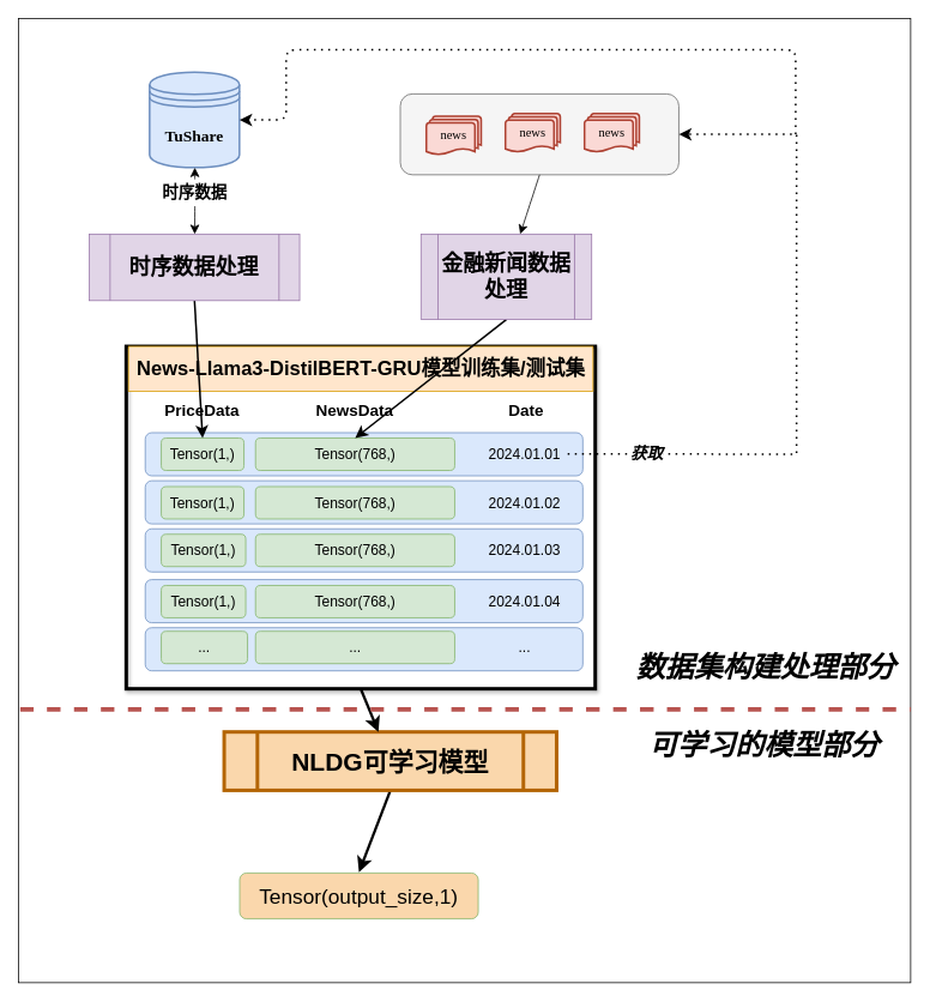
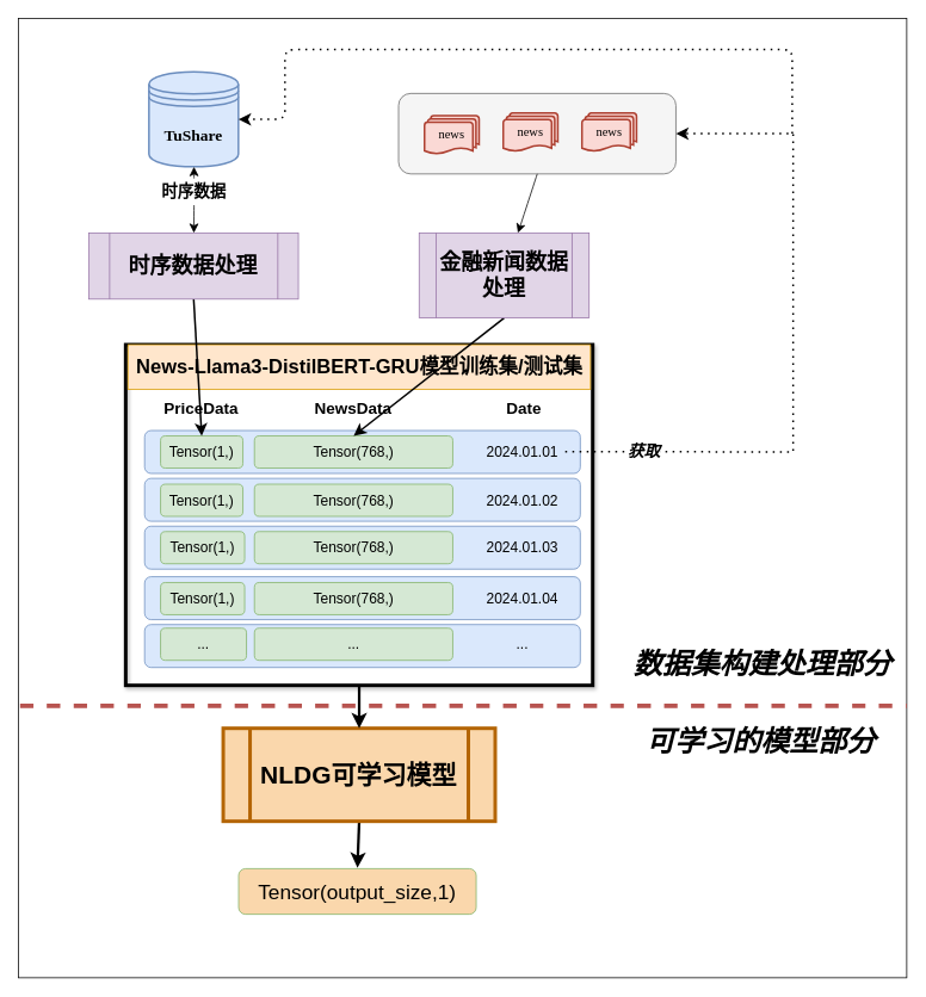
  <mxCell id="0" />
  <mxCell id="1" parent="0" />
  <mxCell id="2" value="" style="rounded=0;whiteSpace=wrap;html=1;" vertex="1" parent="1"><mxGeometry x="20" y="20" width="993" height="1073" as="geometry" /></mxCell>
  <mxCell id="3" value="" style="group" vertex="1" connectable="0" parent="1"><mxGeometry x="140" y="385" width="533" height="381" as="geometry" /></mxCell>
  <mxCell id="4" value="" style="rounded=1;whiteSpace=wrap;html=1;fillColor=#dae8fc;strokeColor=#6c8ebf;fontSize=16;" vertex="1" parent="3"><mxGeometry x="21.158" y="313" width="486.984" height="48" as="geometry" /></mxCell>
  <mxCell id="5" value="" style="rounded=1;whiteSpace=wrap;html=1;fillColor=#dae8fc;strokeColor=#6c8ebf;fontSize=16;" vertex="1" parent="3"><mxGeometry x="21.158" y="259.5" width="486.984" height="48" as="geometry" /></mxCell>
  <mxCell id="6" value="" style="rounded=1;whiteSpace=wrap;html=1;fillColor=#dae8fc;strokeColor=#6c8ebf;fontSize=16;" vertex="1" parent="3"><mxGeometry x="21.158" y="203" width="486.984" height="48" as="geometry" /></mxCell>
  <mxCell id="7" value="" style="rounded=1;whiteSpace=wrap;html=1;fillColor=#dae8fc;strokeColor=#6c8ebf;fontSize=16;" vertex="1" parent="3"><mxGeometry x="21.158" y="149.5" width="486.984" height="48" as="geometry" /></mxCell>
  <mxCell id="8" value="" style="rounded=0;whiteSpace=wrap;html=1;fillColor=none;fontSize=16;strokeWidth=4;perimeterSpacing=0;glass=0;shadow=1;" vertex="1" parent="3"><mxGeometry width="522" height="381" as="geometry" /></mxCell>
  <mxCell id="9" value="" style="rounded=1;whiteSpace=wrap;html=1;fillColor=#dae8fc;strokeColor=#6c8ebf;fontSize=16;" vertex="1" parent="3"><mxGeometry x="21.158" y="96" width="486.984" height="48" as="geometry" /></mxCell>
  <mxCell id="10" value="&lt;b style=&quot;&quot;&gt;&lt;font style=&quot;font-size: 22px;&quot;&gt;News-Llama3-DistilBERT-GRU模型训练集/测试集&lt;/font&gt;&lt;/b&gt;" style="text;html=1;align=center;verticalAlign=middle;whiteSpace=wrap;rounded=0;fontSize=16;fillColor=#ffe6cc;strokeColor=#d79b00;" vertex="1" parent="3"><mxGeometry x="2.5" width="517" height="50" as="geometry" /></mxCell>
  <mxCell id="11" value="Tensor(1,)" style="rounded=1;whiteSpace=wrap;html=1;fillColor=#d5e8d4;strokeColor=#82b366;fontSize=16;" vertex="1" parent="3"><mxGeometry x="38.97" y="102" width="92.03" height="36" as="geometry" /></mxCell>
  <mxCell id="12" value="&lt;font style=&quot;font-size: 16px;&quot;&gt;Tensor(768,)&lt;/font&gt;" style="rounded=1;whiteSpace=wrap;html=1;fillColor=#d5e8d4;strokeColor=#82b366;fontSize=16;" vertex="1" parent="3"><mxGeometry x="143.894" y="102" width="221.716" height="36" as="geometry" /></mxCell>
  <mxCell id="13" value="&lt;font style=&quot;font-size: 18px;&quot;&gt;&lt;b&gt;PriceData&lt;/b&gt;&lt;/font&gt;" style="text;html=1;align=center;verticalAlign=middle;whiteSpace=wrap;rounded=0;fontSize=16;" vertex="1" parent="3"><mxGeometry x="41.432" y="57" width="87.103" height="29" as="geometry" /></mxCell>
  <mxCell id="14" value="&lt;font style=&quot;font-size: 18px;&quot;&gt;&lt;b&gt;NewsData&lt;/b&gt;&lt;/font&gt;" style="text;html=1;align=center;verticalAlign=middle;whiteSpace=wrap;rounded=0;fontSize=16;" vertex="1" parent="3"><mxGeometry x="211.201" y="57" width="87.103" height="29" as="geometry" /></mxCell>
  <mxCell id="15" value="2024.01.01" style="text;html=1;align=center;verticalAlign=middle;whiteSpace=wrap;rounded=0;fontSize=16;" vertex="1" parent="3"><mxGeometry x="396.295" y="104" width="95.021" height="31" as="geometry" /></mxCell>
  <mxCell id="16" value="Tensor(1,)" style="rounded=1;whiteSpace=wrap;html=1;fillColor=#d5e8d4;strokeColor=#82b366;fontSize=16;" vertex="1" parent="3"><mxGeometry x="38.97" y="156" width="92.03" height="36" as="geometry" /></mxCell>
  <mxCell id="17" value="Tensor(768,)" style="rounded=1;whiteSpace=wrap;html=1;fillColor=#d5e8d4;strokeColor=#82b366;fontSize=16;" vertex="1" parent="3"><mxGeometry x="143.894" y="156" width="221.716" height="36" as="geometry" /></mxCell>
  <mxCell id="18" value="2024.01.02" style="text;html=1;align=center;verticalAlign=middle;whiteSpace=wrap;rounded=0;fontSize=16;" vertex="1" parent="3"><mxGeometry x="396.295" y="158" width="95.021" height="31" as="geometry" /></mxCell>
  <mxCell id="19" value="Tensor(1,)" style="rounded=1;whiteSpace=wrap;html=1;fillColor=#d5e8d4;strokeColor=#82b366;fontSize=16;" vertex="1" parent="3"><mxGeometry x="38.97" y="209" width="94.03" height="36" as="geometry" /></mxCell>
  <mxCell id="20" value="Tensor(768,)" style="rounded=1;whiteSpace=wrap;html=1;fillColor=#d5e8d4;strokeColor=#82b366;fontSize=16;" vertex="1" parent="3"><mxGeometry x="143.894" y="209" width="221.716" height="36" as="geometry" /></mxCell>
  <mxCell id="21" value="2024.01.03" style="text;html=1;align=center;verticalAlign=middle;whiteSpace=wrap;rounded=0;fontSize=16;" vertex="1" parent="3"><mxGeometry x="396.295" y="211" width="95.021" height="31" as="geometry" /></mxCell>
  <mxCell id="22" value="Tensor(1,)" style="rounded=1;whiteSpace=wrap;html=1;fillColor=#d5e8d4;strokeColor=#82b366;fontSize=16;" vertex="1" parent="3"><mxGeometry x="38.97" y="266" width="94.03" height="36" as="geometry" /></mxCell>
  <mxCell id="23" value="Tensor(768,)" style="rounded=1;whiteSpace=wrap;html=1;fillColor=#d5e8d4;strokeColor=#82b366;fontSize=16;" vertex="1" parent="3"><mxGeometry x="143.894" y="266" width="221.716" height="36" as="geometry" /></mxCell>
  <mxCell id="24" value="2024.01.04" style="text;html=1;align=center;verticalAlign=middle;whiteSpace=wrap;rounded=0;fontSize=16;" vertex="1" parent="3"><mxGeometry x="396.295" y="268" width="95.021" height="31" as="geometry" /></mxCell>
  <mxCell id="25" value="..." style="rounded=1;whiteSpace=wrap;html=1;fillColor=#d5e8d4;strokeColor=#82b366;fontSize=16;" vertex="1" parent="3"><mxGeometry x="38.97" y="317" width="96.03" height="36" as="geometry" /></mxCell>
  <mxCell id="26" value="..." style="rounded=1;whiteSpace=wrap;html=1;fillColor=#d5e8d4;strokeColor=#82b366;fontSize=16;" vertex="1" parent="3"><mxGeometry x="143.894" y="317" width="221.716" height="36" as="geometry" /></mxCell>
  <mxCell id="27" value="..." style="text;html=1;align=center;verticalAlign=middle;whiteSpace=wrap;rounded=0;fontSize=16;" vertex="1" parent="3"><mxGeometry x="396.295" y="319" width="95.021" height="31" as="geometry" /></mxCell>
  <mxCell id="28" value="&lt;font style=&quot;font-size: 18px;&quot;&gt;&lt;b&gt;Date&lt;/b&gt;&lt;/font&gt;" style="text;html=1;align=center;verticalAlign=middle;whiteSpace=wrap;rounded=0;fontSize=16;" vertex="1" parent="3"><mxGeometry x="402.213" y="57" width="87.103" height="29" as="geometry" /></mxCell>
  <mxCell id="29" style="edgeStyle=none;curved=1;rounded=0;orthogonalLoop=1;jettySize=auto;html=1;exitX=0;exitY=0.75;exitDx=0;exitDy=0;fontSize=16;startSize=8;endSize=8;" edge="1" parent="3" source="5" target="5"><mxGeometry relative="1" as="geometry" /></mxCell>
  <mxCell id="30" value="" style="group" vertex="1" connectable="0" parent="1"><mxGeometry x="445" y="104" width="310" height="90" as="geometry" /></mxCell>
  <mxCell id="31" value="" style="rounded=1;whiteSpace=wrap;html=1;fillColor=#f5f5f5;fontColor=#333333;strokeColor=#666666;" vertex="1" parent="30"><mxGeometry width="310" height="90" as="geometry" /></mxCell>
  <mxCell id="32" value="&lt;font style=&quot;font-size: 14px;&quot;&gt;news&lt;/font&gt;" style="strokeWidth=2;html=1;shape=mxgraph.flowchart.multi-document;whiteSpace=wrap;fillColor=#fad9d5;strokeColor=#ae4132;fontFamily=Times New Roman;" vertex="1" parent="30"><mxGeometry x="29" y="25" width="61" height="43" as="geometry" /></mxCell>
  <mxCell id="33" value="&lt;font style=&quot;font-size: 14px;&quot;&gt;news&lt;/font&gt;" style="strokeWidth=2;html=1;shape=mxgraph.flowchart.multi-document;whiteSpace=wrap;fillColor=#fad9d5;strokeColor=#ae4132;fontFamily=Times New Roman;" vertex="1" parent="30"><mxGeometry x="117" y="22" width="61" height="43" as="geometry" /></mxCell>
  <mxCell id="34" value="&lt;font style=&quot;font-size: 14px;&quot;&gt;news&lt;/font&gt;" style="strokeWidth=2;html=1;shape=mxgraph.flowchart.multi-document;whiteSpace=wrap;fillColor=#fad9d5;strokeColor=#ae4132;fontFamily=Times New Roman;" vertex="1" parent="30"><mxGeometry x="205" y="22" width="61" height="43" as="geometry" /></mxCell>
  <mxCell id="35" value="" style="group" vertex="1" connectable="0" parent="1"><mxGeometry x="166" y="80" width="101" height="149" as="geometry" /></mxCell>
  <mxCell id="36" value="&lt;b&gt;&lt;font face=&quot;Times New Roman&quot; style=&quot;font-size: 18px;&quot;&gt;TuShare&lt;/font&gt;&lt;/b&gt;" style="shape=datastore;whiteSpace=wrap;html=1;strokeWidth=2;fillColor=#dae8fc;strokeColor=#6c8ebf;" vertex="1" parent="35"><mxGeometry width="100" height="106" as="geometry" /></mxCell>
  <mxCell id="37" value="" style="edgeStyle=none;curved=1;rounded=0;orthogonalLoop=1;jettySize=auto;html=1;fontSize=12;startSize=8;endSize=8;" edge="1" parent="35" source="38" target="36"><mxGeometry relative="1" as="geometry" /></mxCell>
  <mxCell id="38" value="&lt;font style=&quot;font-size: 18px;&quot;&gt;&lt;b&gt;时序数据&lt;/b&gt;&lt;/font&gt;" style="text;html=1;align=center;verticalAlign=middle;whiteSpace=wrap;rounded=0;fontSize=16;" vertex="1" parent="35"><mxGeometry x="10" y="119" width="81" height="30" as="geometry" /></mxCell>
  <mxCell id="39" style="edgeStyle=none;curved=1;rounded=0;orthogonalLoop=1;jettySize=auto;html=1;exitX=0.5;exitY=1;exitDx=0;exitDy=0;entryX=0.5;entryY=0;entryDx=0;entryDy=0;fontSize=12;startSize=8;endSize=8;strokeWidth=2;" edge="1" parent="1" source="40" target="11"><mxGeometry relative="1" as="geometry" /></mxCell>
  <mxCell id="40" value="&lt;font size=&quot;1&quot; style=&quot;&quot;&gt;&lt;b style=&quot;font-size: 24px;&quot;&gt;时序数据处理&lt;/b&gt;&lt;/font&gt;" style="shape=process;whiteSpace=wrap;html=1;backgroundOutline=1;fillColor=#e1d5e7;strokeColor=#9673a6;" vertex="1" parent="1"><mxGeometry x="99" y="260" width="234" height="74" as="geometry" /></mxCell>
  <mxCell id="41" style="edgeStyle=none;curved=1;rounded=0;orthogonalLoop=1;jettySize=auto;html=1;fontSize=12;startSize=8;endSize=8;" edge="1" parent="1" source="38" target="40"><mxGeometry relative="1" as="geometry" /></mxCell>
  <mxCell id="42" style="edgeStyle=none;curved=1;rounded=0;orthogonalLoop=1;jettySize=auto;html=1;exitX=0.5;exitY=1;exitDx=0;exitDy=0;entryX=0.5;entryY=0;entryDx=0;entryDy=0;fontSize=12;startSize=8;endSize=8;strokeWidth=2;" edge="1" parent="1" source="43" target="12"><mxGeometry relative="1" as="geometry" /></mxCell>
  <mxCell id="43" value="&lt;font size=&quot;1&quot; style=&quot;&quot;&gt;&lt;b style=&quot;font-size: 24px;&quot;&gt;金融新闻数据处理&lt;/b&gt;&lt;/font&gt;" style="shape=process;whiteSpace=wrap;html=1;backgroundOutline=1;fillColor=#e1d5e7;strokeColor=#9673a6;" vertex="1" parent="1"><mxGeometry x="468" y="260" width="190" height="95" as="geometry" /></mxCell>
  <mxCell id="44" style="edgeStyle=none;curved=1;rounded=0;orthogonalLoop=1;jettySize=auto;html=1;exitX=0.5;exitY=1;exitDx=0;exitDy=0;fontSize=12;startSize=8;endSize=8;" edge="1" parent="1" source="31" target="43"><mxGeometry relative="1" as="geometry" /></mxCell>
  <mxCell id="45" style="edgeStyle=none;curved=1;rounded=0;orthogonalLoop=1;jettySize=auto;html=1;exitX=0.5;exitY=1;exitDx=0;exitDy=0;entryX=0.5;entryY=0;entryDx=0;entryDy=0;fontSize=12;startSize=8;endSize=8;strokeWidth=3;" edge="1" parent="1" source="46"><mxGeometry relative="1" as="geometry"><mxPoint x="399" y="970" as="targetPoint" /></mxGeometry></mxCell>
- <mxCell id="46" value="&lt;font face=&quot;Helvetica&quot; style=&quot;font-size: 28px;&quot;&gt;&lt;b style=&quot;&quot;&gt;NLDG可学习模型&lt;/b&gt;&lt;/font&gt;" style="shape=process;whiteSpace=wrap;html=1;backgroundOutline=1;strokeWidth=4;fillColor=#fad7ac;strokeColor=#b46504;" vertex="1" parent="1"><mxGeometry x="249" y="814" width="370" height="65" as="geometry" /></mxCell>
+ <mxCell id="46" value="&lt;font face=&quot;Helvetica&quot; style=&quot;font-size: 28px;&quot;&gt;&lt;b style=&quot;&quot;&gt;NLDG可学习模型&lt;/b&gt;&lt;/font&gt;" style="shape=process;whiteSpace=wrap;html=1;backgroundOutline=1;strokeWidth=4;fillColor=#fad7ac;strokeColor=#b46504;" vertex="1" parent="1"><mxGeometry x="249" y="814" width="304" height="104" as="geometry" /></mxCell>
  <mxCell id="47" style="edgeStyle=none;curved=1;rounded=0;orthogonalLoop=1;jettySize=auto;html=1;exitX=0.5;exitY=1;exitDx=0;exitDy=0;fontSize=12;startSize=8;endSize=8;strokeWidth=3;" edge="1" parent="1" source="8" target="46"><mxGeometry relative="1" as="geometry" /></mxCell>
  <mxCell id="48" value="" style="endArrow=none;dashed=1;html=1;rounded=0;fontSize=12;startSize=8;endSize=8;curved=1;strokeWidth=5;fillColor=#f8cecc;strokeColor=#b85450;" edge="1" parent="1"><mxGeometry width="50" height="50" relative="1" as="geometry"><mxPoint x="22" y="789" as="sourcePoint" /><mxPoint x="1013" y="789" as="targetPoint" /></mxGeometry></mxCell>
  <mxCell id="49" value="&lt;font face=&quot;Times New Roman&quot; size=&quot;1&quot; style=&quot;&quot;&gt;&lt;b style=&quot;font-size: 32px;&quot;&gt;&lt;i&gt;数据集构建处理部分&lt;/i&gt;&lt;/b&gt;&lt;/font&gt;" style="text;html=1;align=center;verticalAlign=middle;whiteSpace=wrap;rounded=0;fontSize=16;" vertex="1" parent="1"><mxGeometry x="703" y="728" width="298" height="30" as="geometry" /></mxCell>
  <mxCell id="50" value="&lt;span style=&quot;font-size: 32px;&quot;&gt;&lt;b&gt;&lt;i&gt;&lt;font face=&quot;Times New Roman&quot;&gt;可学习的模型部分&lt;/font&gt;&lt;/i&gt;&lt;/b&gt;&lt;/span&gt;" style="text;html=1;align=center;verticalAlign=middle;whiteSpace=wrap;rounded=0;fontSize=16;" vertex="1" parent="1"><mxGeometry x="701" y="814" width="298" height="30" as="geometry" /></mxCell>
  <mxCell id="51" value="&lt;font face=&quot;Helvetica&quot; style=&quot;font-size: 23px;&quot;&gt;Tensor(output_size,1)&lt;/font&gt;" style="rounded=1;whiteSpace=wrap;html=1;fillColor=#fad7ac;strokeColor=#82b366;fontSize=16;" vertex="1" parent="1"><mxGeometry x="266.25" y="971" width="265.51" height="51" as="geometry" /></mxCell>
  <mxCell id="52" value="" style="endArrow=classic;dashed=1;html=1;dashPattern=1 3;strokeWidth=2;rounded=0;fontSize=12;startSize=8;endSize=8;curved=0;exitX=1;exitY=0.5;exitDx=0;exitDy=0;entryX=1;entryY=0.5;entryDx=0;entryDy=0;endFill=1;" edge="1" parent="1" source="15" target="31"><mxGeometry width="50" height="50" relative="1" as="geometry"><mxPoint x="828" y="494" as="sourcePoint" /><mxPoint x="878" y="444" as="targetPoint" /><Array as="points"><mxPoint x="886" y="505" /><mxPoint x="886" y="149" /></Array></mxGeometry></mxCell>
  <mxCell id="53" value="&lt;i&gt;&lt;b&gt;&lt;font style=&quot;font-size: 18px;&quot;&gt;获取&lt;/font&gt;&lt;/b&gt;&lt;/i&gt;" style="edgeLabel;html=1;align=center;verticalAlign=middle;resizable=0;points=[];fontSize=12;" vertex="1" connectable="0" parent="52"><mxGeometry x="-0.629" y="-5" relative="1" as="geometry"><mxPoint x="-51" y="-5" as="offset" /></mxGeometry></mxCell>
  <mxCell id="54" value="" style="endArrow=classic;dashed=1;html=1;dashPattern=1 3;strokeWidth=2;rounded=1;fontSize=12;startSize=8;endSize=8;curved=0;entryX=1;entryY=0.5;entryDx=0;entryDy=0;endFill=1;" edge="1" parent="1" target="36"><mxGeometry width="50" height="50" relative="1" as="geometry"><mxPoint x="885" y="149" as="sourcePoint" /><mxPoint x="943" y="94" as="targetPoint" /><Array as="points"><mxPoint x="885" y="55" /><mxPoint x="318" y="55" /><mxPoint x="318" y="133" /></Array></mxGeometry></mxCell>
